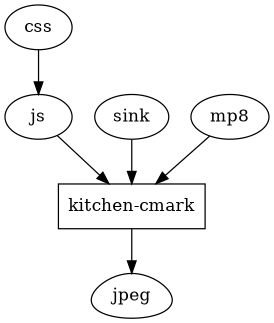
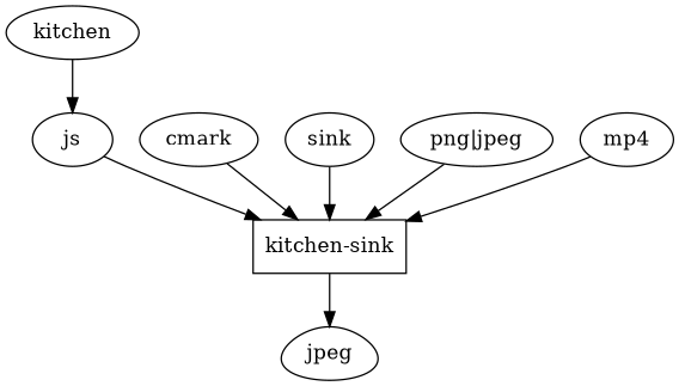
  digraph {
    node [shape=ellipse]
-   n1 [label="kitchen-cmark" shape=rectangle]
+   n1 [label="kitchen-sink" shape=rectangle]
    n2 [label=jpeg shape=egg]
-   css
+   css [label=kitchen]
    js
+   cmark
    n6 [label=sink]
-   mp4 [label=mp8]
+   "png|jpeg"
+   mp4
    n1 -> n2
    css -> js
    js -> n1
+   cmark -> n1
    n6 -> n1
+   "png|jpeg" -> n1
    mp4 -> n1
  }
